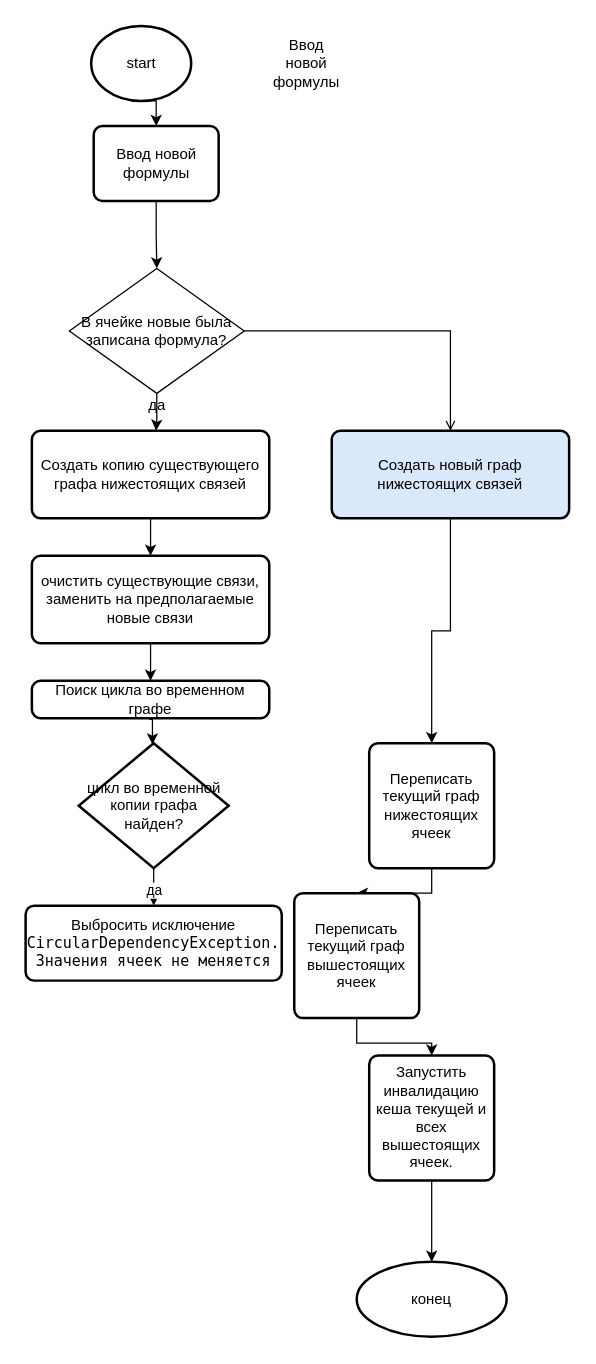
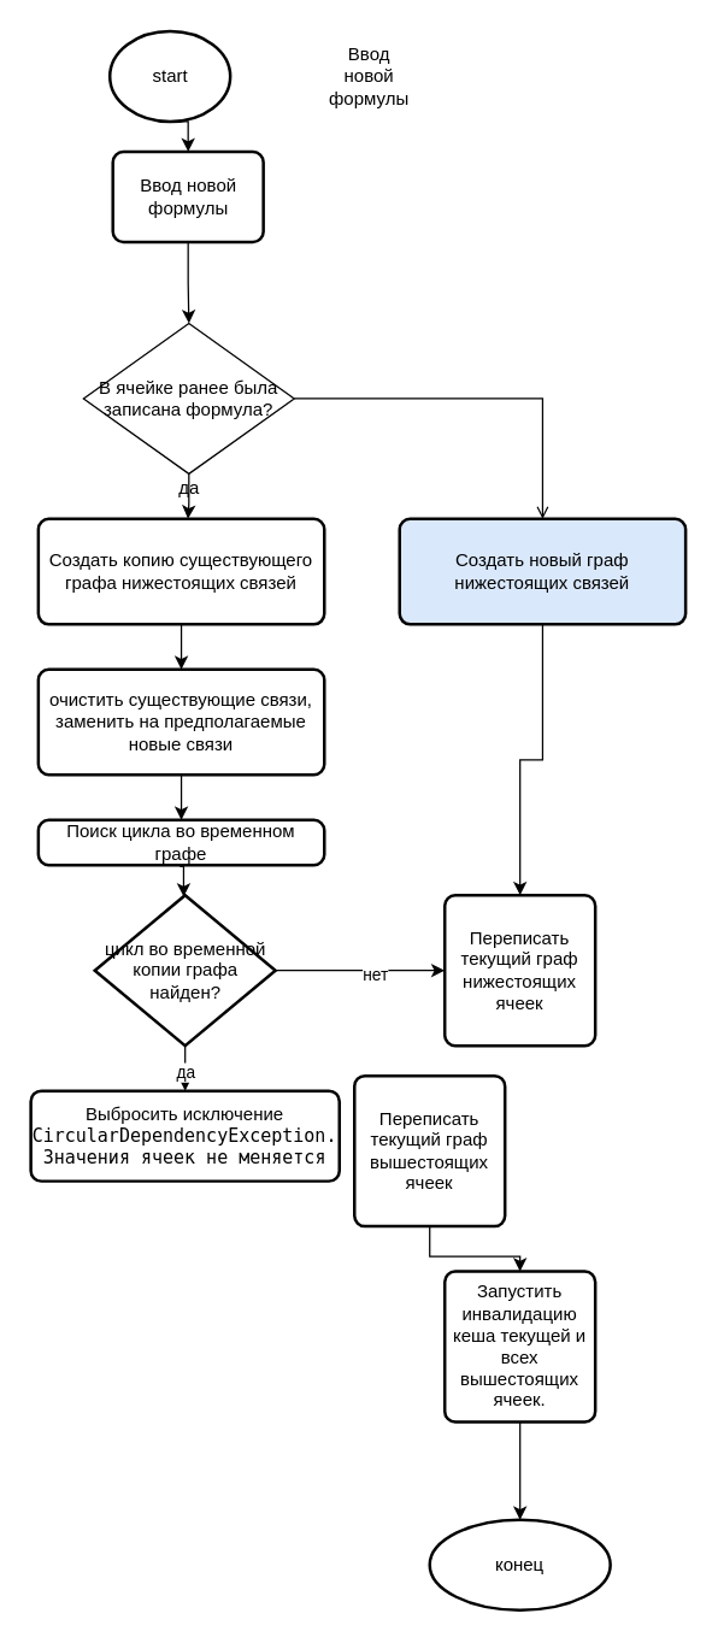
  <mxCell id="0" />
  <mxCell id="1" parent="0" />
  <mxCell id="2" style="edgeStyle=orthogonalEdgeStyle;rounded=0;orthogonalLoop=1;jettySize=auto;html=1;exitX=0.5;exitY=1;exitDx=0;exitDy=0;exitPerimeter=0;entryX=0.5;entryY=0;entryDx=0;entryDy=0;" parent="1" source="3" target="5" edge="1"><mxGeometry relative="1" as="geometry" /></mxCell>
  <mxCell id="3" value="start" style="strokeWidth=2;html=1;shape=mxgraph.flowchart.start_1;whiteSpace=wrap;" parent="1" vertex="1"><mxGeometry x="72.5" y="20" width="80" height="60" as="geometry" /></mxCell>
  <mxCell id="4" style="edgeStyle=orthogonalEdgeStyle;rounded=0;orthogonalLoop=1;jettySize=auto;html=1;entryX=0.5;entryY=0;entryDx=0;entryDy=0;" parent="1" source="5" target="8" edge="1"><mxGeometry relative="1" as="geometry" /></mxCell>
  <mxCell id="5" value="Ввод новой формулы " style="rounded=1;whiteSpace=wrap;html=1;absoluteArcSize=1;arcSize=14;strokeWidth=2;" parent="1" vertex="1"><mxGeometry x="74.5" y="100" width="100" height="60" as="geometry" /></mxCell>
  <mxCell id="6" style="edgeStyle=orthogonalEdgeStyle;rounded=0;orthogonalLoop=1;jettySize=auto;html=1;entryX=0.523;entryY=-0.002;entryDx=0;entryDy=0;entryPerimeter=0;" parent="1" source="8" target="10" edge="1"><mxGeometry relative="1" as="geometry" /></mxCell>
  <mxCell id="7" style="edgeStyle=orthogonalEdgeStyle;rounded=0;orthogonalLoop=1;jettySize=auto;html=1;endArrow=open;" parent="1" source="8" target="30" edge="1"><mxGeometry relative="1" as="geometry" /></mxCell>
- <mxCell id="8" value="В ячейке новые была записана формула?" style="rhombus;whiteSpace=wrap;html=1;" parent="1" vertex="1"><mxGeometry x="55" y="214" width="140" height="100" as="geometry" /></mxCell>
+ <mxCell id="8" value="В ячейке ранее была записана формула?" style="rhombus;whiteSpace=wrap;html=1;" parent="1" vertex="1"><mxGeometry x="55" y="214" width="140" height="100" as="geometry" /></mxCell>
  <mxCell id="9" style="edgeStyle=orthogonalEdgeStyle;rounded=0;orthogonalLoop=1;jettySize=auto;html=1;entryX=0.5;entryY=0;entryDx=0;entryDy=0;" parent="1" source="10" target="12" edge="1"><mxGeometry relative="1" as="geometry" /></mxCell>
  <mxCell id="10" value="Создать копию существующего графа нижестоящих связей" style="rounded=1;whiteSpace=wrap;html=1;absoluteArcSize=1;arcSize=14;strokeWidth=2;" parent="1" vertex="1"><mxGeometry x="25" y="344" width="190" height="70" as="geometry" /></mxCell>
  <mxCell id="11" style="edgeStyle=orthogonalEdgeStyle;rounded=0;orthogonalLoop=1;jettySize=auto;html=1;entryX=0.5;entryY=0;entryDx=0;entryDy=0;" parent="1" source="12" target="14" edge="1"><mxGeometry relative="1" as="geometry" /></mxCell>
  <mxCell id="12" value="очистить существующие связи, заменить на предполагаемые новые связи" style="rounded=1;whiteSpace=wrap;html=1;absoluteArcSize=1;arcSize=14;strokeWidth=2;" parent="1" vertex="1"><mxGeometry x="25" y="444" width="190" height="70" as="geometry" /></mxCell>
  <mxCell id="13" style="edgeStyle=orthogonalEdgeStyle;rounded=0;orthogonalLoop=1;jettySize=auto;html=1;entryX=0.5;entryY=0;entryDx=0;entryDy=0;entryPerimeter=0;" parent="1" edge="1"><mxGeometry relative="1" as="geometry"><mxPoint x="119.029" y="575" as="sourcePoint" /><mxPoint x="121.5" y="595" as="targetPoint" /></mxGeometry></mxCell>
  <mxCell id="14" value="Поиск цикла во временном графе" style="rounded=1;whiteSpace=wrap;html=1;absoluteArcSize=1;arcSize=14;strokeWidth=2;" parent="1" vertex="1"><mxGeometry x="25" y="544" width="190" height="30" as="geometry" /></mxCell>
  <mxCell id="15" style="edgeStyle=orthogonalEdgeStyle;rounded=0;orthogonalLoop=1;jettySize=auto;html=1;exitX=0.5;exitY=1;exitDx=0;exitDy=0;exitPerimeter=0;entryX=0.5;entryY=0;entryDx=0;entryDy=0;" parent="1" source="19" target="20" edge="1"><mxGeometry relative="1" as="geometry" /></mxCell>
  <mxCell id="16" value="да" style="edgeLabel;html=1;align=center;verticalAlign=middle;resizable=0;points=[];" parent="15" vertex="1" connectable="0"><mxGeometry x="0.155" relative="1" as="geometry"><mxPoint as="offset" /></mxGeometry></mxCell>
+ <mxCell id="17" style="edgeStyle=orthogonalEdgeStyle;rounded=0;orthogonalLoop=1;jettySize=auto;html=1;entryX=0;entryY=0.5;entryDx=0;entryDy=0;" parent="1" source="19" target="22" edge="1"><mxGeometry relative="1" as="geometry" /></mxCell>
+ <mxCell id="18" value="нет" style="edgeLabel;html=1;align=center;verticalAlign=middle;resizable=0;points=[];" parent="17" vertex="1" connectable="0"><mxGeometry x="0.182" y="-2" relative="1" as="geometry"><mxPoint as="offset" /></mxGeometry></mxCell>
  <mxCell id="19" value="цикл во временной копии графа найден?" style="strokeWidth=2;html=1;shape=mxgraph.flowchart.decision;whiteSpace=wrap;" parent="1" vertex="1"><mxGeometry x="62.5" y="594" width="120" height="100" as="geometry" /></mxCell>
  <mxCell id="20" value="Выбросить исключение &lt;code class=&quot;code-inline code-inline_theme_light&quot;&gt;CircularDependencyException. Значения ячеек не меняется&lt;br&gt;&lt;/code&gt;" style="rounded=1;whiteSpace=wrap;html=1;absoluteArcSize=1;arcSize=14;strokeWidth=2;" parent="1" vertex="1"><mxGeometry x="20" y="724" width="205" height="60" as="geometry" /></mxCell>
- <mxCell id="21" style="edgeStyle=orthogonalEdgeStyle;rounded=0;orthogonalLoop=1;jettySize=auto;html=1;entryX=0.5;entryY=0;entryDx=0;entryDy=0;" parent="1" source="22" target="26" edge="1"><mxGeometry relative="1" as="geometry" /></mxCell>
  <mxCell id="22" value="Переписать текущий граф нижестоящих ячеек" style="rounded=1;whiteSpace=wrap;html=1;absoluteArcSize=1;arcSize=14;strokeWidth=2;" parent="1" vertex="1"><mxGeometry x="295" y="594" width="100" height="100" as="geometry" /></mxCell>
  <mxCell id="23" value="" style="edgeStyle=orthogonalEdgeStyle;rounded=0;orthogonalLoop=1;jettySize=auto;html=1;" parent="1" source="24" target="27" edge="1"><mxGeometry relative="1" as="geometry" /></mxCell>
  <mxCell id="24" value="Запустить инвалидацию кеша текущей и всех вышестоящих ячеек." style="rounded=1;whiteSpace=wrap;html=1;absoluteArcSize=1;arcSize=14;strokeWidth=2;" parent="1" vertex="1"><mxGeometry x="295" y="844" width="100" height="100" as="geometry" /></mxCell>
  <mxCell id="25" style="edgeStyle=orthogonalEdgeStyle;rounded=0;orthogonalLoop=1;jettySize=auto;html=1;entryX=0.5;entryY=0;entryDx=0;entryDy=0;" parent="1" source="26" target="24" edge="1"><mxGeometry relative="1" as="geometry" /></mxCell>
  <mxCell id="26" value="Переписать текущий граф вышестоящих ячеек" style="rounded=1;whiteSpace=wrap;html=1;absoluteArcSize=1;arcSize=14;strokeWidth=2;" parent="1" vertex="1"><mxGeometry x="235" y="714" width="100" height="100" as="geometry" /></mxCell>
  <mxCell id="27" value="конец" style="ellipse;whiteSpace=wrap;html=1;rounded=1;arcSize=14;strokeWidth=2;" parent="1" vertex="1"><mxGeometry x="285" y="1009" width="120" height="60" as="geometry" /></mxCell>
  <mxCell id="28" value="да" style="text;html=1;align=center;verticalAlign=middle;resizable=0;points=[];autosize=1;strokeColor=none;fillColor=none;" parent="1" vertex="1"><mxGeometry x="105" y="309" width="40" height="30" as="geometry" /></mxCell>
  <mxCell id="29" style="edgeStyle=orthogonalEdgeStyle;rounded=0;orthogonalLoop=1;jettySize=auto;html=1;" parent="1" source="30" target="22" edge="1"><mxGeometry relative="1" as="geometry" /></mxCell>
  <mxCell id="30" value="Создать новый граф нижестоящих связей" style="rounded=1;whiteSpace=wrap;html=1;absoluteArcSize=1;arcSize=14;strokeWidth=2;fillColor=#dae8fc;" parent="1" vertex="1"><mxGeometry x="265" y="344" width="190" height="70" as="geometry" /></mxCell>
  <mxCell id="31" value="Ввод новой формулы" style="text;html=1;strokeColor=none;fillColor=none;align=center;verticalAlign=middle;whiteSpace=wrap;rounded=0;" vertex="1" parent="1"><mxGeometry x="215" y="35" width="60" height="30" as="geometry" /></mxCell>
